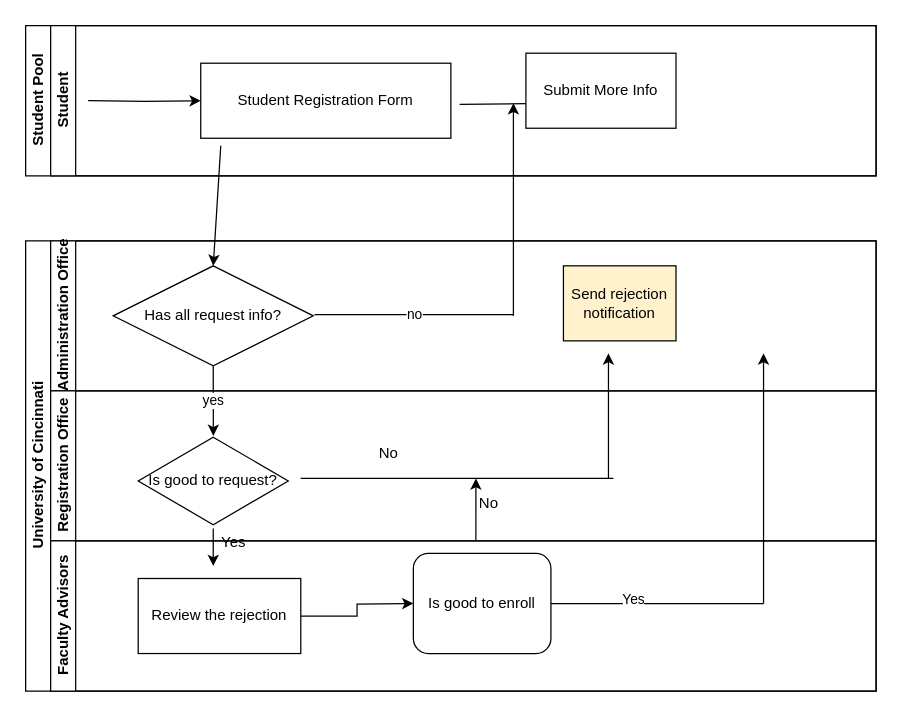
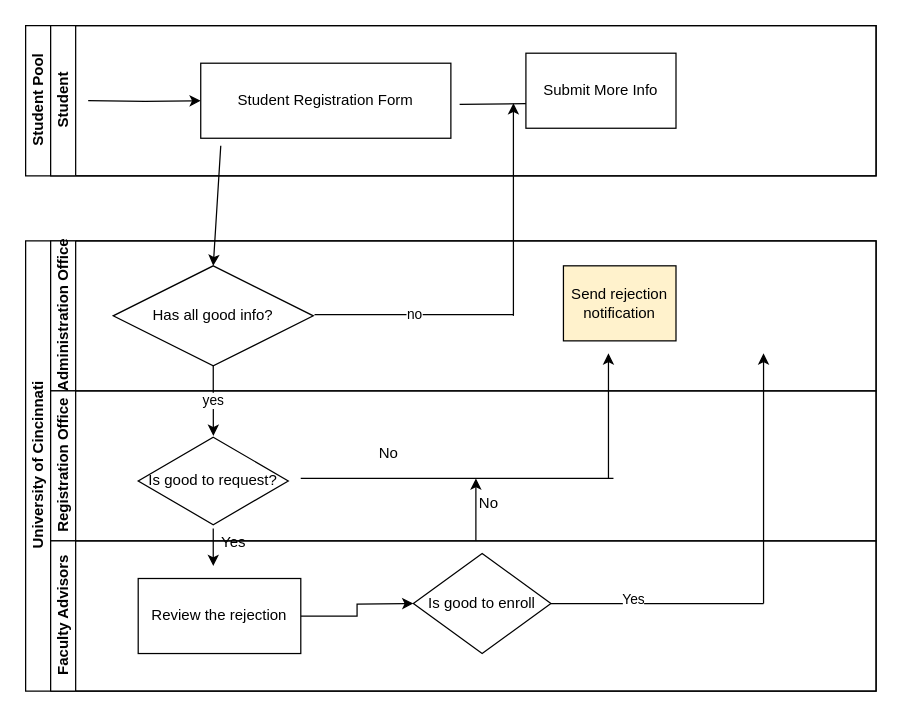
  <mxCell id="0" />
  <mxCell id="1" parent="0" />
  <mxCell id="2" value="University of Cincinnati" style="swimlane;html=1;childLayout=stackLayout;resizeParent=1;resizeParentMax=0;horizontal=0;startSize=20;horizontalStack=0;" parent="1" vertex="1"><mxGeometry x="20" y="192" width="680" height="360" as="geometry" /></mxCell>
  <mxCell id="3" style="edgeStyle=orthogonalEdgeStyle;rounded=0;orthogonalLoop=1;jettySize=auto;html=1;endArrow=classic;endFill=1;" parent="2" edge="1"><mxGeometry relative="1" as="geometry"><mxPoint x="466" y="190" as="sourcePoint" /><mxPoint x="466" y="90" as="targetPoint" /></mxGeometry></mxCell>
  <mxCell id="4" style="edgeStyle=orthogonalEdgeStyle;rounded=0;orthogonalLoop=1;jettySize=auto;html=1;endArrow=classic;endFill=1;" parent="2" edge="1"><mxGeometry relative="1" as="geometry"><mxPoint x="150" y="230" as="sourcePoint" /><mxPoint x="150" y="260" as="targetPoint" /></mxGeometry></mxCell>
  <mxCell id="5" value="Administration Office" style="swimlane;html=1;startSize=20;horizontal=0;" parent="2" vertex="1"><mxGeometry x="20" width="660" height="120" as="geometry" /></mxCell>
- <mxCell id="6" value="Has all request info?" style="rhombus;whiteSpace=wrap;html=1;" vertex="1" parent="5"><mxGeometry x="50" y="20" width="160" height="80" as="geometry" /></mxCell>
+ <mxCell id="6" value="Has all good info?" style="rhombus;whiteSpace=wrap;html=1;" vertex="1" parent="5"><mxGeometry x="50" y="20" width="160" height="80" as="geometry" /></mxCell>
  <mxCell id="7" value="no" style="endArrow=none;html=1;rounded=0;exitX=1;exitY=0.5;exitDx=0;exitDy=0;" edge="1" parent="5"><mxGeometry width="50" height="50" relative="1" as="geometry"><mxPoint x="211" y="59" as="sourcePoint" /><mxPoint x="370" y="59" as="targetPoint" /></mxGeometry></mxCell>
  <mxCell id="8" value="" style="endArrow=classic;html=1;rounded=0;" edge="1" parent="5"><mxGeometry width="50" height="50" relative="1" as="geometry"><mxPoint x="370" y="60" as="sourcePoint" /><mxPoint x="370" y="-110" as="targetPoint" /></mxGeometry></mxCell>
  <mxCell id="9" value="Send rejection notification" style="rounded=0;whiteSpace=wrap;html=1;fillColor=#fff2cc;" vertex="1" parent="5"><mxGeometry x="410" y="20" width="90" height="60" as="geometry" /></mxCell>
  <mxCell id="10" value="Registration Office" style="swimlane;html=1;startSize=20;horizontal=0;" parent="2" vertex="1"><mxGeometry x="20" y="120" width="660" height="120" as="geometry" /></mxCell>
  <mxCell id="11" value="Is good to request?" style="rhombus;whiteSpace=wrap;html=1;" vertex="1" parent="10"><mxGeometry x="70" y="37" width="120" height="70" as="geometry" /></mxCell>
  <mxCell id="12" style="edgeStyle=orthogonalEdgeStyle;rounded=0;orthogonalLoop=1;jettySize=auto;html=1;exitX=0.5;exitY=1;exitDx=0;exitDy=0;" edge="1" parent="10" source="11" target="11"><mxGeometry relative="1" as="geometry" /></mxCell>
  <mxCell id="13" value="" style="endArrow=none;html=1;rounded=0;exitX=1.083;exitY=0.471;exitDx=0;exitDy=0;exitPerimeter=0;" edge="1" parent="10" source="11"><mxGeometry width="50" height="50" relative="1" as="geometry"><mxPoint x="200" y="80" as="sourcePoint" /><mxPoint x="450" y="70" as="targetPoint" /></mxGeometry></mxCell>
  <mxCell id="14" value="" style="endArrow=classic;html=1;rounded=0;" edge="1" parent="10"><mxGeometry width="50" height="50" relative="1" as="geometry"><mxPoint x="340" y="120" as="sourcePoint" /><mxPoint x="340" y="70" as="targetPoint" /></mxGeometry></mxCell>
  <mxCell id="15" value="yes" style="endArrow=classic;html=1;rounded=0;exitX=0.5;exitY=1;exitDx=0;exitDy=0;entryX=0.563;entryY=-0.067;entryDx=0;entryDy=0;entryPerimeter=0;" edge="1" parent="2" source="6"><mxGeometry width="50" height="50" relative="1" as="geometry"><mxPoint x="150" y="150" as="sourcePoint" /><mxPoint x="150.08" y="155.98" as="targetPoint" /></mxGeometry></mxCell>
  <mxCell id="16" value="Faculty Advisors" style="swimlane;html=1;startSize=20;horizontal=0;" parent="2" vertex="1"><mxGeometry x="20" y="240" width="660" height="120" as="geometry" /></mxCell>
  <mxCell id="17" value="" style="edgeStyle=orthogonalEdgeStyle;rounded=0;orthogonalLoop=1;jettySize=auto;html=1;endArrow=classic;endFill=1;" parent="16" source="18" edge="1"><mxGeometry relative="1" as="geometry"><mxPoint x="290" y="50" as="targetPoint" /></mxGeometry></mxCell>
  <mxCell id="18" value="Review the rejection" style="rounded=0;whiteSpace=wrap;html=1;fontFamily=Helvetica;fontSize=12;fontColor=#000000;align=center;" parent="16" vertex="1"><mxGeometry x="70" y="30" width="130" height="60" as="geometry" /></mxCell>
- <mxCell id="19" value="Is good to enroll" style="whiteSpace=wrap;html=1;rounded=1;" vertex="1" parent="16"><mxGeometry x="290" y="10" width="110" height="80" as="geometry" /></mxCell>
+ <mxCell id="19" value="Is good to enroll" style="rhombus;whiteSpace=wrap;html=1;" vertex="1" parent="16"><mxGeometry x="290" y="10" width="110" height="80" as="geometry" /></mxCell>
  <mxCell id="20" value="" style="endArrow=none;html=1;rounded=0;exitX=1;exitY=0.5;exitDx=0;exitDy=0;" edge="1" parent="16" source="19"><mxGeometry width="50" height="50" relative="1" as="geometry"><mxPoint x="400" y="80" as="sourcePoint" /><mxPoint x="570" y="50" as="targetPoint" /></mxGeometry></mxCell>
  <mxCell id="21" value="Yes" style="edgeLabel;html=1;align=center;verticalAlign=middle;resizable=0;points=[];" vertex="1" connectable="0" parent="20"><mxGeometry x="-0.235" y="4" relative="1" as="geometry"><mxPoint as="offset" /></mxGeometry></mxCell>
  <mxCell id="22" value="" style="endArrow=classic;html=1;rounded=0;" edge="1" parent="16"><mxGeometry width="50" height="50" relative="1" as="geometry"><mxPoint x="570" y="50" as="sourcePoint" /><mxPoint x="570" y="-150" as="targetPoint" /></mxGeometry></mxCell>
  <mxCell id="23" value="Student Pool" style="swimlane;html=1;childLayout=stackLayout;resizeParent=1;resizeParentMax=0;horizontal=0;startSize=20;horizontalStack=0;" vertex="1" parent="1"><mxGeometry x="20" y="20" width="680" height="120" as="geometry" /></mxCell>
  <mxCell id="24" value="Student" style="swimlane;html=1;startSize=20;horizontal=0;" vertex="1" parent="23"><mxGeometry x="20" width="660" height="120" as="geometry" /></mxCell>
  <mxCell id="25" value="" style="edgeStyle=orthogonalEdgeStyle;rounded=0;orthogonalLoop=1;jettySize=auto;html=1;" edge="1" parent="24" target="26"><mxGeometry relative="1" as="geometry"><mxPoint x="30" y="60" as="sourcePoint" /></mxGeometry></mxCell>
  <mxCell id="26" value="Student Registration Form" style="rounded=0;whiteSpace=wrap;html=1;fontFamily=Helvetica;fontSize=12;fontColor=#000000;align=center;" vertex="1" parent="24"><mxGeometry x="120" y="30" width="200" height="60" as="geometry" /></mxCell>
  <mxCell id="27" value="" style="endArrow=classic;html=1;rounded=0;exitX=1.035;exitY=0.55;exitDx=0;exitDy=0;exitPerimeter=0;" edge="1" parent="24" source="26"><mxGeometry width="50" height="50" relative="1" as="geometry"><mxPoint x="350" y="82" as="sourcePoint" /><mxPoint x="400" y="62" as="targetPoint" /></mxGeometry></mxCell>
  <mxCell id="28" value="Submit More Info" style="rounded=0;whiteSpace=wrap;html=1;" vertex="1" parent="24"><mxGeometry x="380" y="22" width="120" height="60" as="geometry" /></mxCell>
  <mxCell id="29" value="" style="endArrow=classic;html=1;rounded=0;exitX=0.455;exitY=1.1;exitDx=0;exitDy=0;exitPerimeter=0;entryX=0.5;entryY=0;entryDx=0;entryDy=0;" edge="1" parent="1" target="6"><mxGeometry width="50" height="50" relative="1" as="geometry"><mxPoint x="176" y="116" as="sourcePoint" /><mxPoint x="175" y="182" as="targetPoint" /></mxGeometry></mxCell>
  <mxCell id="30" value="No" style="text;html=1;align=center;verticalAlign=middle;resizable=0;points=[];autosize=1;strokeColor=none;fillColor=none;" vertex="1" parent="1"><mxGeometry x="295" y="352" width="30" height="20" as="geometry" /></mxCell>
  <mxCell id="31" value="Yes" style="text;html=1;align=center;verticalAlign=middle;resizable=0;points=[];autosize=1;strokeColor=none;fillColor=none;" vertex="1" parent="1"><mxGeometry x="166" y="423" width="40" height="20" as="geometry" /></mxCell>
  <mxCell id="32" value="No" style="text;html=1;align=center;verticalAlign=middle;resizable=0;points=[];autosize=1;strokeColor=none;fillColor=none;" vertex="1" parent="1"><mxGeometry x="375" y="392" width="30" height="20" as="geometry" /></mxCell>
